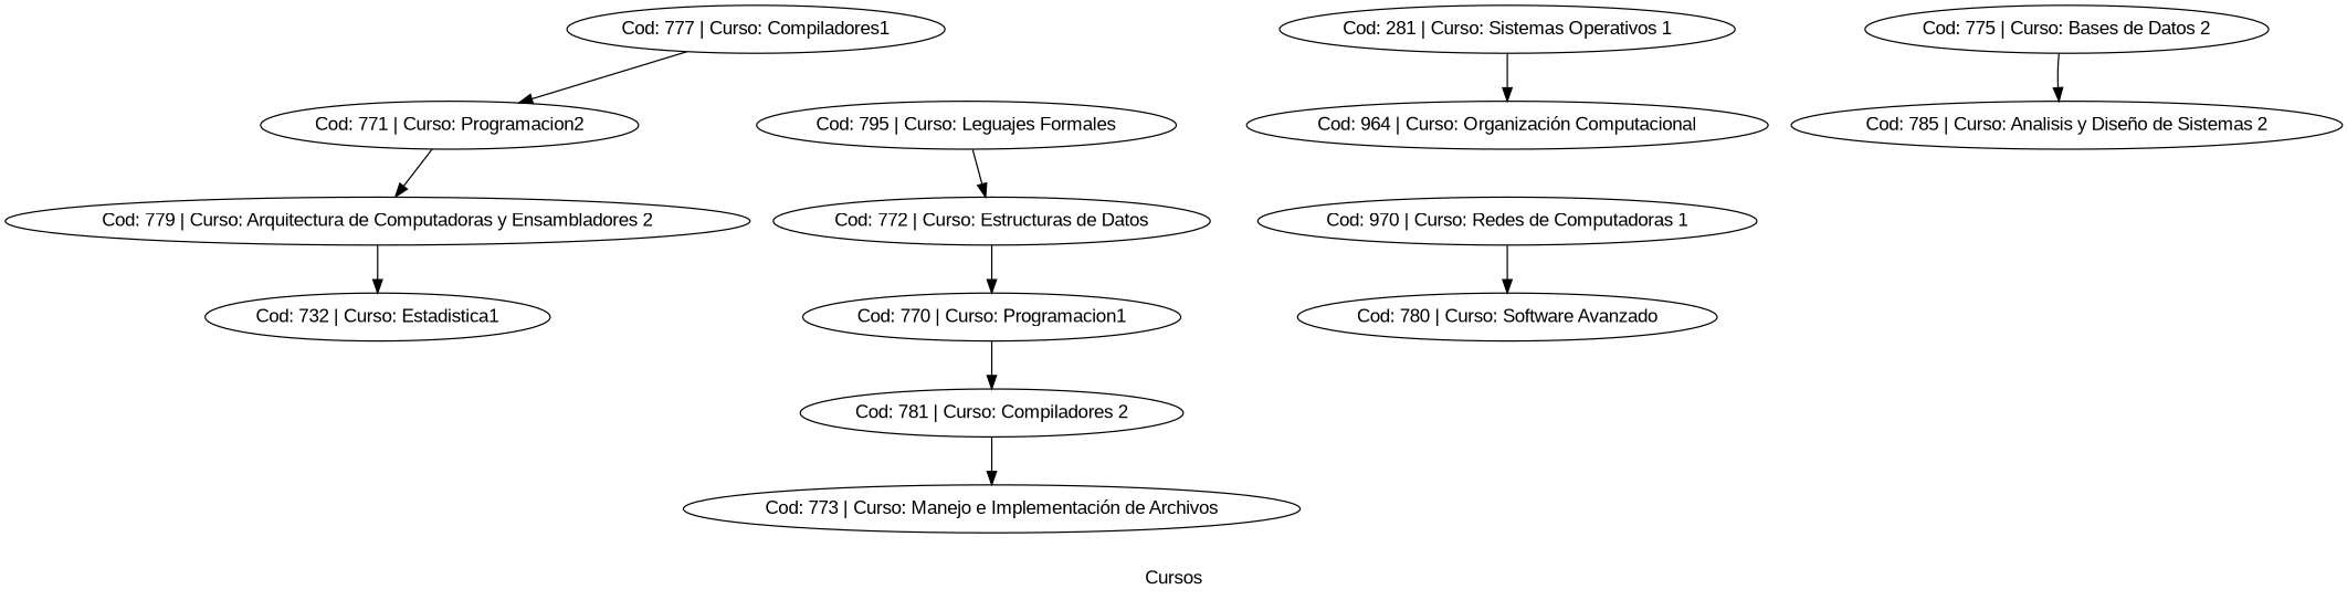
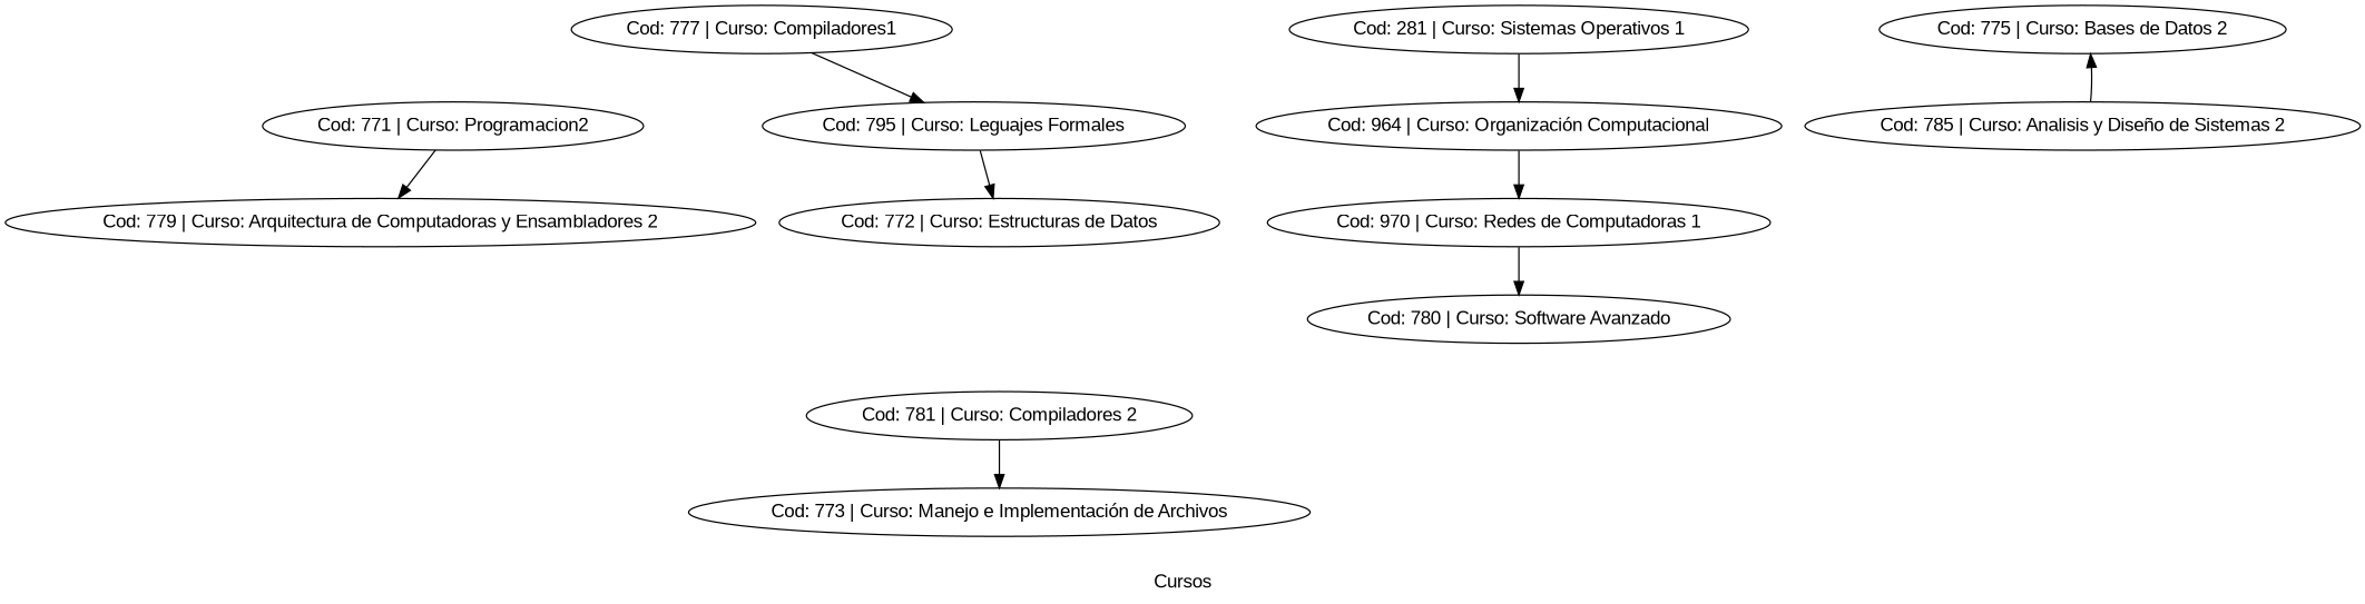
  digraph {
    fontname="Liberation Sans"
    label=Cursos
    node [fontname="Liberation Sans"]
    edge [fontname="Liberation Sans"]
    "Cod: 777 | Curso: Compiladores1"
    "Cod: 771 | Curso: Programacion2"
    "Cod: 779 | Curso: Arquitectura de Computadoras y Ensambladores 2"
-   "Cod: 732 | Curso: Estadistica1"
    "Cod: 795 | Curso: Leguajes Formales"
    "Cod: 772 | Curso: Estructuras de Datos"
-   "Cod: 770 | Curso: Programacion1"
    "Cod: 781 | Curso: Compiladores 2"
    "Cod: 773 | Curso: Manejo e Implementación de Archivos"
    "Cod: 281 | Curso: Sistemas Operativos 1"
    "Cod: 964 | Curso: Organización Computacional"
    "Cod: 970 | Curso: Redes de Computadoras 1"
    "Cod: 780 | Curso: Software Avanzado"
    "Cod: 775 | Curso: Bases de Datos 2"
    "Cod: 785 | Curso: Analisis y Diseño de Sistemas 2"
-   "Cod: 777 | Curso: Compiladores1" -> "Cod: 771 | Curso: Programacion2"
+   "Cod: 777 | Curso: Compiladores1" -> "Cod: 795 | Curso: Leguajes Formales"
    "Cod: 771 | Curso: Programacion2" -> "Cod: 779 | Curso: Arquitectura de Computadoras y Ensambladores 2"
-   "Cod: 779 | Curso: Arquitectura de Computadoras y Ensambladores 2" -> "Cod: 732 | Curso: Estadistica1"
    "Cod: 795 | Curso: Leguajes Formales" -> "Cod: 772 | Curso: Estructuras de Datos"
-   "Cod: 772 | Curso: Estructuras de Datos" -> "Cod: 770 | Curso: Programacion1"
-   "Cod: 770 | Curso: Programacion1" -> "Cod: 781 | Curso: Compiladores 2"
    "Cod: 781 | Curso: Compiladores 2" -> "Cod: 773 | Curso: Manejo e Implementación de Archivos"
    "Cod: 281 | Curso: Sistemas Operativos 1" -> "Cod: 964 | Curso: Organización Computacional"
+   "Cod: 964 | Curso: Organización Computacional" -> "Cod: 970 | Curso: Redes de Computadoras 1"
    "Cod: 970 | Curso: Redes de Computadoras 1" -> "Cod: 780 | Curso: Software Avanzado"
-   "Cod: 775 | Curso: Bases de Datos 2" -> "Cod: 785 | Curso: Analisis y Diseño de Sistemas 2"
+   "Cod: 785 | Curso: Analisis y Diseño de Sistemas 2" -> "Cod: 775 | Curso: Bases de Datos 2"
  }
